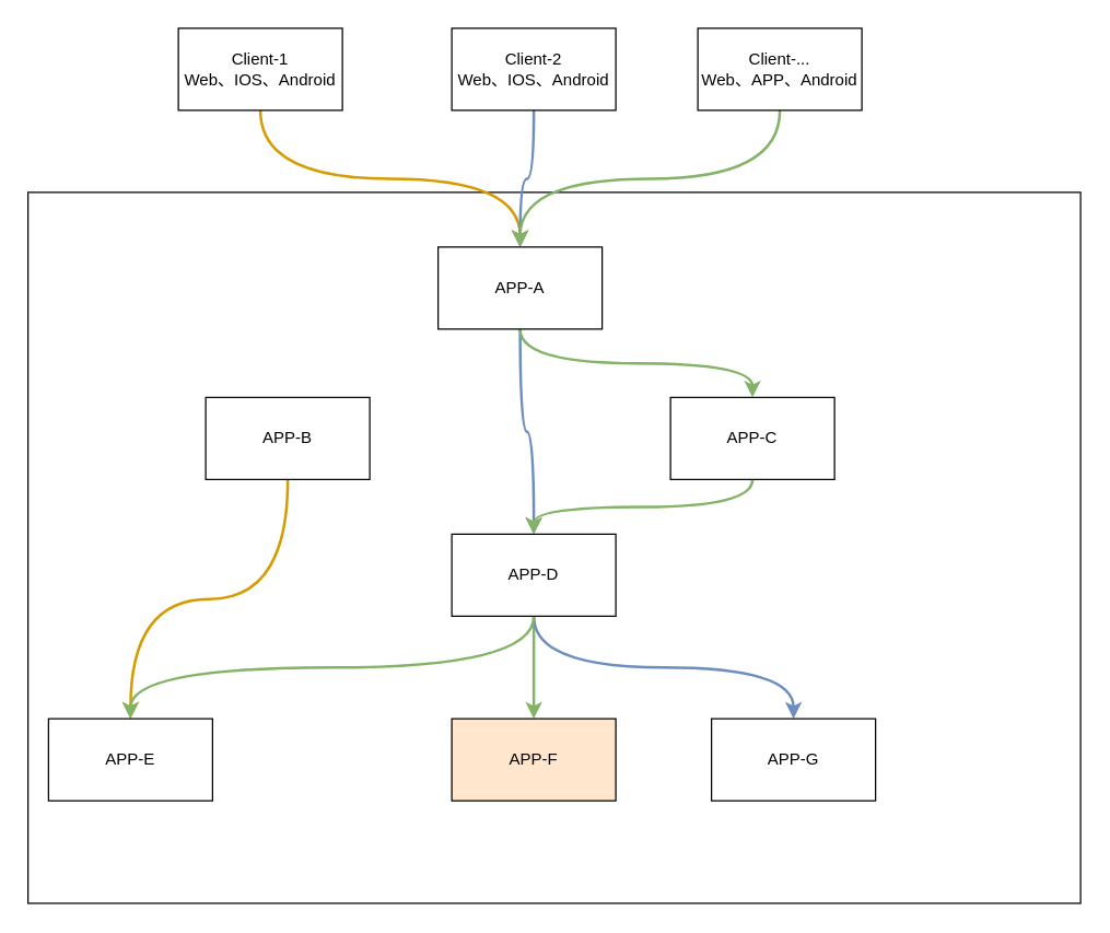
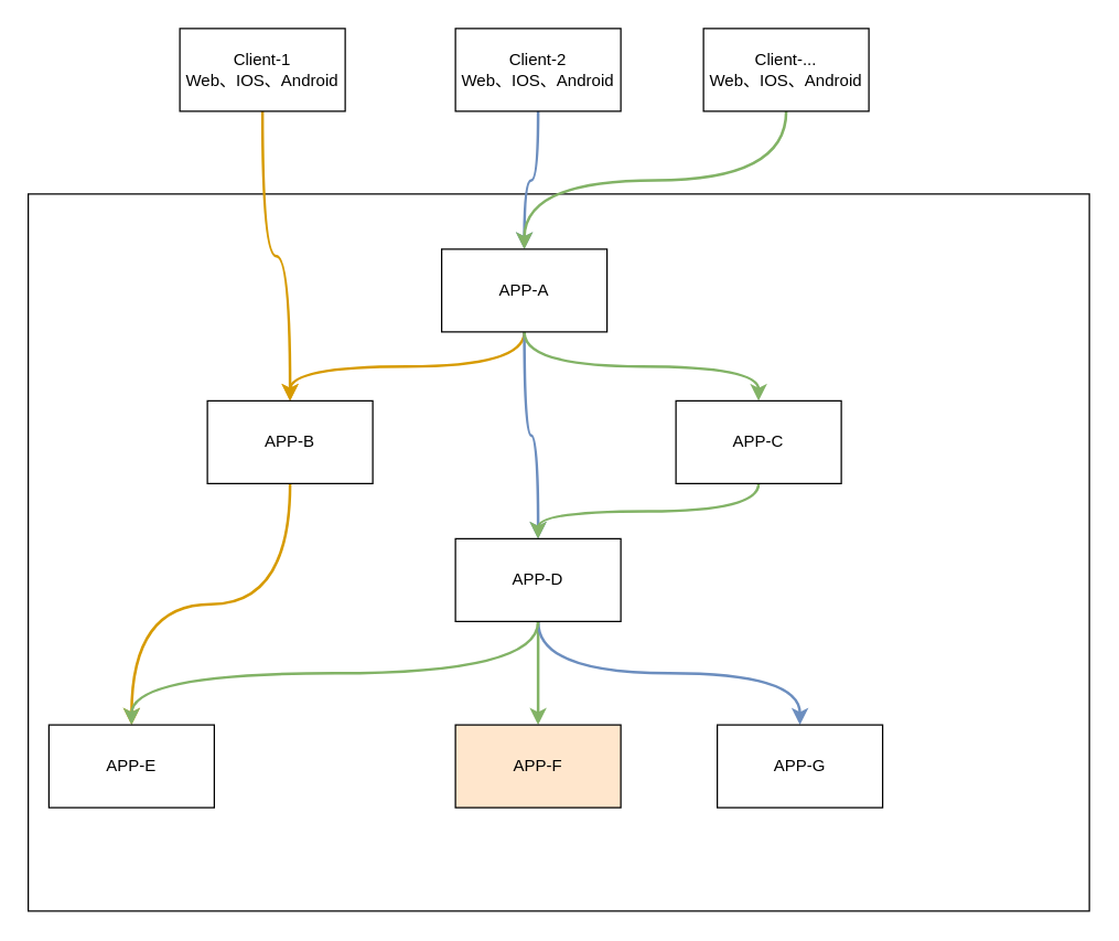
  <mxCell id="0" />
  <mxCell id="1" parent="0" />
  <mxCell id="2" value="" style="rounded=0;whiteSpace=wrap;html=1;" vertex="1" parent="1"><mxGeometry x="20" y="140" width="770" height="520" as="geometry" /></mxCell>
- <mxCell id="3" style="edgeStyle=orthogonalEdgeStyle;rounded=0;orthogonalLoop=1;jettySize=auto;html=1;entryX=0.5;entryY=0;entryDx=0;entryDy=0;curved=1;exitX=0.5;exitY=1;exitDx=0;exitDy=0;fillColor=#ffe6cc;strokeColor=#d79b00;strokeWidth=2;" edge="1" parent="1" source="4" target="12"><mxGeometry relative="1" as="geometry" /></mxCell>
+ <mxCell id="3" style="edgeStyle=orthogonalEdgeStyle;rounded=0;orthogonalLoop=1;jettySize=auto;html=1;curved=1;exitX=0.5;exitY=1;exitDx=0;exitDy=0;fillColor=#ffe6cc;strokeColor=#d79b00;strokeWidth=2;" edge="1" parent="1" source="4" target="14"><mxGeometry relative="1" as="geometry" /></mxCell>
  <mxCell id="4" value="Client-1&lt;br&gt;Web、IOS、Android" style="rounded=0;whiteSpace=wrap;html=1;" vertex="1" parent="1"><mxGeometry x="130" y="20" width="120" height="60" as="geometry" /></mxCell>
  <mxCell id="5" style="edgeStyle=orthogonalEdgeStyle;curved=1;rounded=0;orthogonalLoop=1;jettySize=auto;html=1;entryX=0.5;entryY=0;entryDx=0;entryDy=0;fillColor=#dae8fc;strokeColor=#6c8ebf;strokeWidth=2;" edge="1" parent="1" source="6" target="12"><mxGeometry relative="1" as="geometry" /></mxCell>
  <mxCell id="6" value="Client-2&lt;br&gt;Web、IOS、Android" style="rounded=0;whiteSpace=wrap;html=1;" vertex="1" parent="1"><mxGeometry x="330" y="20" width="120" height="60" as="geometry" /></mxCell>
  <mxCell id="7" style="edgeStyle=orthogonalEdgeStyle;curved=1;rounded=0;orthogonalLoop=1;jettySize=auto;html=1;entryX=0.5;entryY=0;entryDx=0;entryDy=0;exitX=0.5;exitY=1;exitDx=0;exitDy=0;fillColor=#d5e8d4;strokeColor=#82b366;strokeWidth=2;" edge="1" parent="1" source="8" target="12"><mxGeometry relative="1" as="geometry" /></mxCell>
- <mxCell id="8" value="Client-...&lt;br&gt;Web、APP、Android" style="rounded=0;whiteSpace=wrap;html=1;" vertex="1" parent="1"><mxGeometry x="510" y="20" width="120" height="60" as="geometry" /></mxCell>
+ <mxCell id="8" value="Client-...&lt;br&gt;Web、IOS、Android" style="rounded=0;whiteSpace=wrap;html=1;" vertex="1" parent="1"><mxGeometry x="510" y="20" width="120" height="60" as="geometry" /></mxCell>
+ <mxCell id="9" style="edgeStyle=orthogonalEdgeStyle;curved=1;rounded=0;orthogonalLoop=1;jettySize=auto;html=1;entryX=0.5;entryY=0;entryDx=0;entryDy=0;exitX=0.5;exitY=1;exitDx=0;exitDy=0;fillColor=#ffe6cc;strokeColor=#d79b00;strokeWidth=2;" edge="1" parent="1" source="12" target="14"><mxGeometry relative="1" as="geometry" /></mxCell>
  <mxCell id="10" style="edgeStyle=orthogonalEdgeStyle;curved=1;rounded=0;orthogonalLoop=1;jettySize=auto;html=1;entryX=0.5;entryY=0;entryDx=0;entryDy=0;fillColor=#dae8fc;strokeColor=#6c8ebf;strokeWidth=2;" edge="1" parent="1" source="12" target="20"><mxGeometry relative="1" as="geometry" /></mxCell>
  <mxCell id="11" style="edgeStyle=orthogonalEdgeStyle;curved=1;rounded=0;orthogonalLoop=1;jettySize=auto;html=1;entryX=0.5;entryY=0;entryDx=0;entryDy=0;exitX=0.5;exitY=1;exitDx=0;exitDy=0;fillColor=#d5e8d4;strokeColor=#82b366;strokeWidth=2;" edge="1" parent="1" source="12" target="16"><mxGeometry relative="1" as="geometry" /></mxCell>
  <mxCell id="12" value="APP-A" style="rounded=0;whiteSpace=wrap;html=1;" vertex="1" parent="1"><mxGeometry x="320" y="180" width="120" height="60" as="geometry" /></mxCell>
  <mxCell id="13" style="edgeStyle=orthogonalEdgeStyle;curved=1;rounded=0;orthogonalLoop=1;jettySize=auto;html=1;entryX=0.5;entryY=0;entryDx=0;entryDy=0;fillColor=#ffe6cc;strokeColor=#d79b00;strokeWidth=2;" edge="1" parent="1" source="14" target="21"><mxGeometry relative="1" as="geometry" /></mxCell>
  <mxCell id="14" value="APP-B" style="rounded=0;whiteSpace=wrap;html=1;" vertex="1" parent="1"><mxGeometry x="150" y="290" width="120" height="60" as="geometry" /></mxCell>
  <mxCell id="15" style="edgeStyle=orthogonalEdgeStyle;curved=1;rounded=0;orthogonalLoop=1;jettySize=auto;html=1;entryX=0.5;entryY=0;entryDx=0;entryDy=0;exitX=0.5;exitY=1;exitDx=0;exitDy=0;fillColor=#d5e8d4;strokeColor=#82b366;strokeWidth=2;" edge="1" parent="1" source="16" target="20"><mxGeometry relative="1" as="geometry" /></mxCell>
  <mxCell id="16" value="APP-C" style="rounded=0;whiteSpace=wrap;html=1;" vertex="1" parent="1"><mxGeometry x="490" y="290" width="120" height="60" as="geometry" /></mxCell>
  <mxCell id="17" style="edgeStyle=orthogonalEdgeStyle;curved=1;rounded=0;orthogonalLoop=1;jettySize=auto;html=1;entryX=0.5;entryY=0;entryDx=0;entryDy=0;fillColor=#d5e8d4;strokeColor=#82b366;strokeWidth=2;" edge="1" parent="1" source="20" target="22"><mxGeometry relative="1" as="geometry" /></mxCell>
  <mxCell id="18" style="edgeStyle=orthogonalEdgeStyle;curved=1;rounded=0;orthogonalLoop=1;jettySize=auto;html=1;entryX=0.5;entryY=0;entryDx=0;entryDy=0;exitX=0.5;exitY=1;exitDx=0;exitDy=0;fillColor=#dae8fc;strokeColor=#6c8ebf;strokeWidth=2;" edge="1" parent="1" source="20" target="23"><mxGeometry relative="1" as="geometry" /></mxCell>
  <mxCell id="19" style="edgeStyle=orthogonalEdgeStyle;curved=1;rounded=0;orthogonalLoop=1;jettySize=auto;html=1;entryX=0.5;entryY=0;entryDx=0;entryDy=0;strokeWidth=2;exitX=0.5;exitY=1;exitDx=0;exitDy=0;fillColor=#d5e8d4;strokeColor=#82b366;" edge="1" parent="1" source="20" target="21"><mxGeometry relative="1" as="geometry" /></mxCell>
  <mxCell id="20" value="APP-D" style="rounded=0;whiteSpace=wrap;html=1;" vertex="1" parent="1"><mxGeometry x="330" y="390" width="120" height="60" as="geometry" /></mxCell>
  <mxCell id="21" value="APP-E" style="rounded=0;whiteSpace=wrap;html=1;" vertex="1" parent="1"><mxGeometry x="35" y="525" width="120" height="60" as="geometry" /></mxCell>
  <mxCell id="22" value="APP-F" style="rounded=0;whiteSpace=wrap;html=1;fillColor=#ffe6cc;" vertex="1" parent="1"><mxGeometry x="330" y="525" width="120" height="60" as="geometry" /></mxCell>
  <mxCell id="23" value="APP-G" style="rounded=0;whiteSpace=wrap;html=1;" vertex="1" parent="1"><mxGeometry x="520" y="525" width="120" height="60" as="geometry" /></mxCell>
